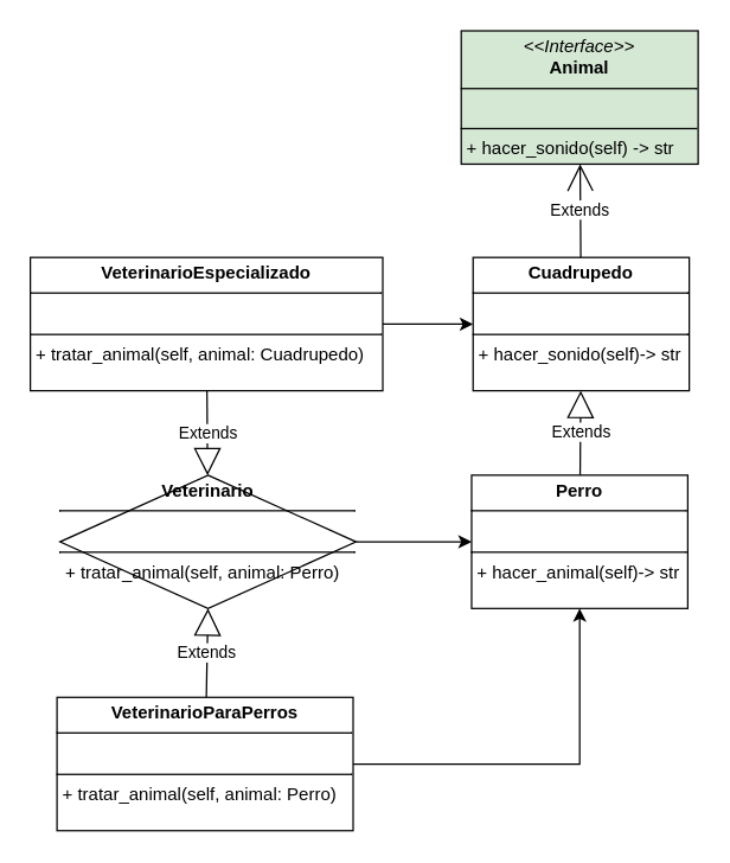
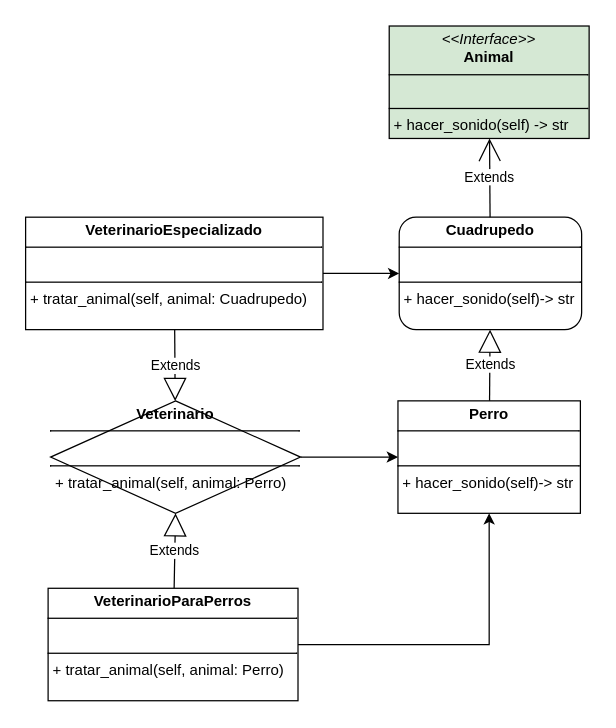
  <mxCell id="0" />
  <mxCell id="1" parent="0" />
  <mxCell id="2" value="&lt;p style=&quot;margin:0px;margin-top:4px;text-align:center;&quot;&gt;&lt;i&gt;&amp;lt;&amp;lt;Interface&amp;gt;&amp;gt;&lt;/i&gt;&lt;br&gt;&lt;b&gt;Animal&lt;/b&gt;&lt;/p&gt;&lt;hr size=&quot;1&quot; style=&quot;border-style:solid;&quot;&gt;&lt;p style=&quot;margin:0px;margin-left:4px;&quot;&gt;&amp;nbsp;&lt;/p&gt;&lt;hr size=&quot;1&quot; style=&quot;border-style:solid;&quot;&gt;&lt;p style=&quot;margin:0px;margin-left:4px;&quot;&gt;+ hacer_sonido(self) -&amp;gt; str&lt;/p&gt;" style="verticalAlign=top;align=left;overflow=fill;html=1;whiteSpace=wrap;fillColor=#d5e8d4;" parent="1" vertex="1"><mxGeometry x="311" y="20" width="160" height="90" as="geometry" /></mxCell>
- <mxCell id="3" value="&lt;p style=&quot;margin:0px;margin-top:4px;text-align:center;&quot;&gt;&lt;b&gt;Perro&lt;/b&gt;&lt;/p&gt;&lt;hr size=&quot;1&quot; style=&quot;border-style:solid;&quot;&gt;&lt;p style=&quot;margin:0px;margin-left:4px;&quot;&gt;&amp;nbsp;&lt;/p&gt;&lt;hr size=&quot;1&quot; style=&quot;border-style:solid;&quot;&gt;&lt;p style=&quot;margin:0px;margin-left:4px;&quot;&gt;+ hacer_animal(self)-&amp;gt; str&lt;/p&gt;" style="verticalAlign=top;align=left;overflow=fill;html=1;whiteSpace=wrap;" parent="1" vertex="1"><mxGeometry x="318" y="320" width="146" height="90" as="geometry" /></mxCell>
+ <mxCell id="3" value="&lt;p style=&quot;margin:0px;margin-top:4px;text-align:center;&quot;&gt;&lt;b&gt;Perro&lt;/b&gt;&lt;/p&gt;&lt;hr size=&quot;1&quot; style=&quot;border-style:solid;&quot;&gt;&lt;p style=&quot;margin:0px;margin-left:4px;&quot;&gt;&amp;nbsp;&lt;/p&gt;&lt;hr size=&quot;1&quot; style=&quot;border-style:solid;&quot;&gt;&lt;p style=&quot;margin:0px;margin-left:4px;&quot;&gt;+ hacer_sonido(self)-&amp;gt; str&lt;/p&gt;" style="verticalAlign=top;align=left;overflow=fill;html=1;whiteSpace=wrap;" parent="1" vertex="1"><mxGeometry x="318" y="320" width="146" height="90" as="geometry" /></mxCell>
  <mxCell id="4" style="edgeStyle=orthogonalEdgeStyle;rounded=0;orthogonalLoop=1;jettySize=auto;html=1;" parent="1" source="5" target="3" edge="1"><mxGeometry relative="1" as="geometry" /></mxCell>
  <mxCell id="5" value="&lt;p style=&quot;margin:0px;margin-top:4px;text-align:center;&quot;&gt;&lt;b&gt;Veterinario&lt;/b&gt;&lt;/p&gt;&lt;hr size=&quot;1&quot; style=&quot;border-style:solid;&quot;&gt;&lt;p style=&quot;margin:0px;margin-left:4px;&quot;&gt;&amp;nbsp;&lt;/p&gt;&lt;hr size=&quot;1&quot; style=&quot;border-style:solid;&quot;&gt;&lt;p style=&quot;margin:0px;margin-left:4px;&quot;&gt;+ tratar_animal(self, animal: Perro)&lt;/p&gt;" style="rhombus;verticalAlign=top;align=left;overflow=fill;html=1;whiteSpace=wrap;" parent="1" vertex="1"><mxGeometry x="40" y="320" width="200" height="90" as="geometry" /></mxCell>
  <mxCell id="6" style="edgeStyle=orthogonalEdgeStyle;rounded=0;orthogonalLoop=1;jettySize=auto;html=1;" parent="1" source="7" target="3" edge="1"><mxGeometry relative="1" as="geometry" /></mxCell>
  <mxCell id="7" value="&lt;p style=&quot;margin:0px;margin-top:4px;text-align:center;&quot;&gt;&lt;b&gt;VeterinarioParaPerros&lt;/b&gt;&lt;/p&gt;&lt;hr size=&quot;1&quot; style=&quot;border-style:solid;&quot;&gt;&lt;p style=&quot;margin:0px;margin-left:4px;&quot;&gt;&amp;nbsp;&lt;/p&gt;&lt;hr size=&quot;1&quot; style=&quot;border-style:solid;&quot;&gt;&lt;p style=&quot;margin:0px;margin-left:4px;&quot;&gt;+ tratar_animal(self, animal: Perro)&lt;/p&gt;" style="verticalAlign=top;align=left;overflow=fill;html=1;whiteSpace=wrap;" parent="1" vertex="1"><mxGeometry x="38" y="470" width="200" height="90" as="geometry" /></mxCell>
  <mxCell id="8" value="Extends" style="endArrow=block;endSize=16;endFill=0;html=1;rounded=0;entryX=0.5;entryY=1;entryDx=0;entryDy=0;" parent="1" source="7" target="5" edge="1"><mxGeometry width="160" relative="1" as="geometry"><mxPoint x="171" y="525" as="sourcePoint" /><mxPoint x="331" y="525" as="targetPoint" /></mxGeometry></mxCell>
  <mxCell id="9" style="edgeStyle=orthogonalEdgeStyle;rounded=0;orthogonalLoop=1;jettySize=auto;html=1;" parent="1" source="10" target="12" edge="1"><mxGeometry relative="1" as="geometry" /></mxCell>
  <mxCell id="10" value="&lt;p style=&quot;margin:0px;margin-top:4px;text-align:center;&quot;&gt;&lt;b&gt;VeterinarioEspecializado&lt;/b&gt;&lt;/p&gt;&lt;hr size=&quot;1&quot; style=&quot;border-style:solid;&quot;&gt;&lt;p style=&quot;margin:0px;margin-left:4px;&quot;&gt;&amp;nbsp;&lt;/p&gt;&lt;hr size=&quot;1&quot; style=&quot;border-style:solid;&quot;&gt;&lt;p style=&quot;margin:0px;margin-left:4px;&quot;&gt;+ tratar_animal(self, animal: Cuadrupedo)&lt;/p&gt;" style="verticalAlign=top;align=left;overflow=fill;html=1;whiteSpace=wrap;" parent="1" vertex="1"><mxGeometry x="20" y="173" width="238" height="90" as="geometry" /></mxCell>
  <mxCell id="11" value="Extends" style="endArrow=block;endSize=16;endFill=0;html=1;rounded=0;" parent="1" source="10" target="5" edge="1"><mxGeometry width="160" relative="1" as="geometry"><mxPoint x="50" y="495" as="sourcePoint" /><mxPoint x="51" y="405" as="targetPoint" /></mxGeometry></mxCell>
- <mxCell id="12" value="&lt;p style=&quot;margin:0px;margin-top:4px;text-align:center;&quot;&gt;&lt;b&gt;Cuadrupedo&lt;/b&gt;&lt;/p&gt;&lt;hr size=&quot;1&quot; style=&quot;border-style:solid;&quot;&gt;&lt;p style=&quot;margin:0px;margin-left:4px;&quot;&gt;&amp;nbsp;&lt;/p&gt;&lt;hr size=&quot;1&quot; style=&quot;border-style:solid;&quot;&gt;&lt;p style=&quot;margin:0px;margin-left:4px;&quot;&gt;+ hacer_sonido(self)-&amp;gt; str&lt;/p&gt;" style="verticalAlign=top;align=left;overflow=fill;html=1;whiteSpace=wrap;" parent="1" vertex="1"><mxGeometry x="319" y="173" width="146" height="90" as="geometry" /></mxCell>
+ <mxCell id="12" value="&lt;p style=&quot;margin:0px;margin-top:4px;text-align:center;&quot;&gt;&lt;b&gt;Cuadrupedo&lt;/b&gt;&lt;/p&gt;&lt;hr size=&quot;1&quot; style=&quot;border-style:solid;&quot;&gt;&lt;p style=&quot;margin:0px;margin-left:4px;&quot;&gt;&amp;nbsp;&lt;/p&gt;&lt;hr size=&quot;1&quot; style=&quot;border-style:solid;&quot;&gt;&lt;p style=&quot;margin:0px;margin-left:4px;&quot;&gt;+ hacer_sonido(self)-&amp;gt; str&lt;/p&gt;" style="verticalAlign=top;align=left;overflow=fill;html=1;whiteSpace=wrap;rounded=1;" parent="1" vertex="1"><mxGeometry x="319" y="173" width="146" height="90" as="geometry" /></mxCell>
  <mxCell id="13" value="Extends" style="endArrow=open;endSize=16;endFill=0;html=1;rounded=0;" parent="1" source="12" target="2" edge="1"><mxGeometry width="160" relative="1" as="geometry"><mxPoint x="290" y="390" as="sourcePoint" /><mxPoint x="450" y="390" as="targetPoint" /></mxGeometry></mxCell>
  <mxCell id="14" value="Extends" style="endArrow=block;endSize=16;endFill=0;html=1;rounded=0;" parent="1" source="3" target="12" edge="1"><mxGeometry width="160" relative="1" as="geometry"><mxPoint x="521" y="360" as="sourcePoint" /><mxPoint x="520" y="297" as="targetPoint" /></mxGeometry></mxCell>
